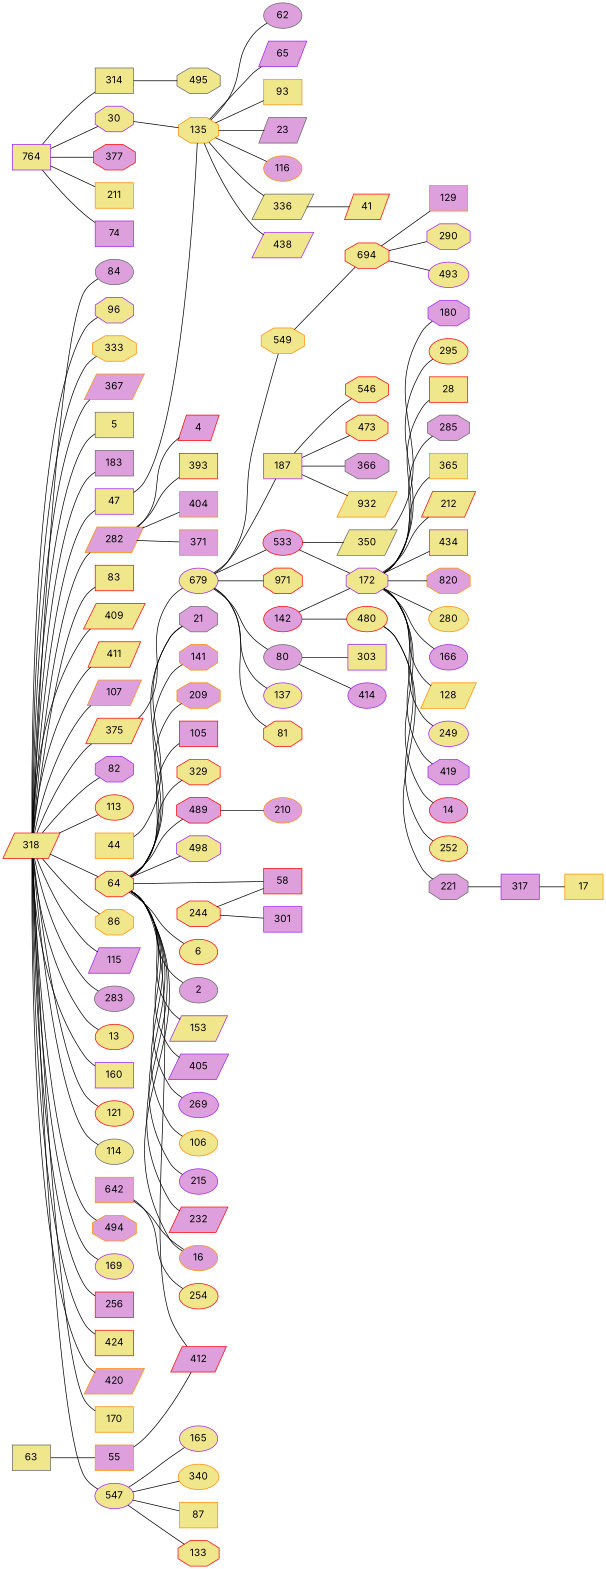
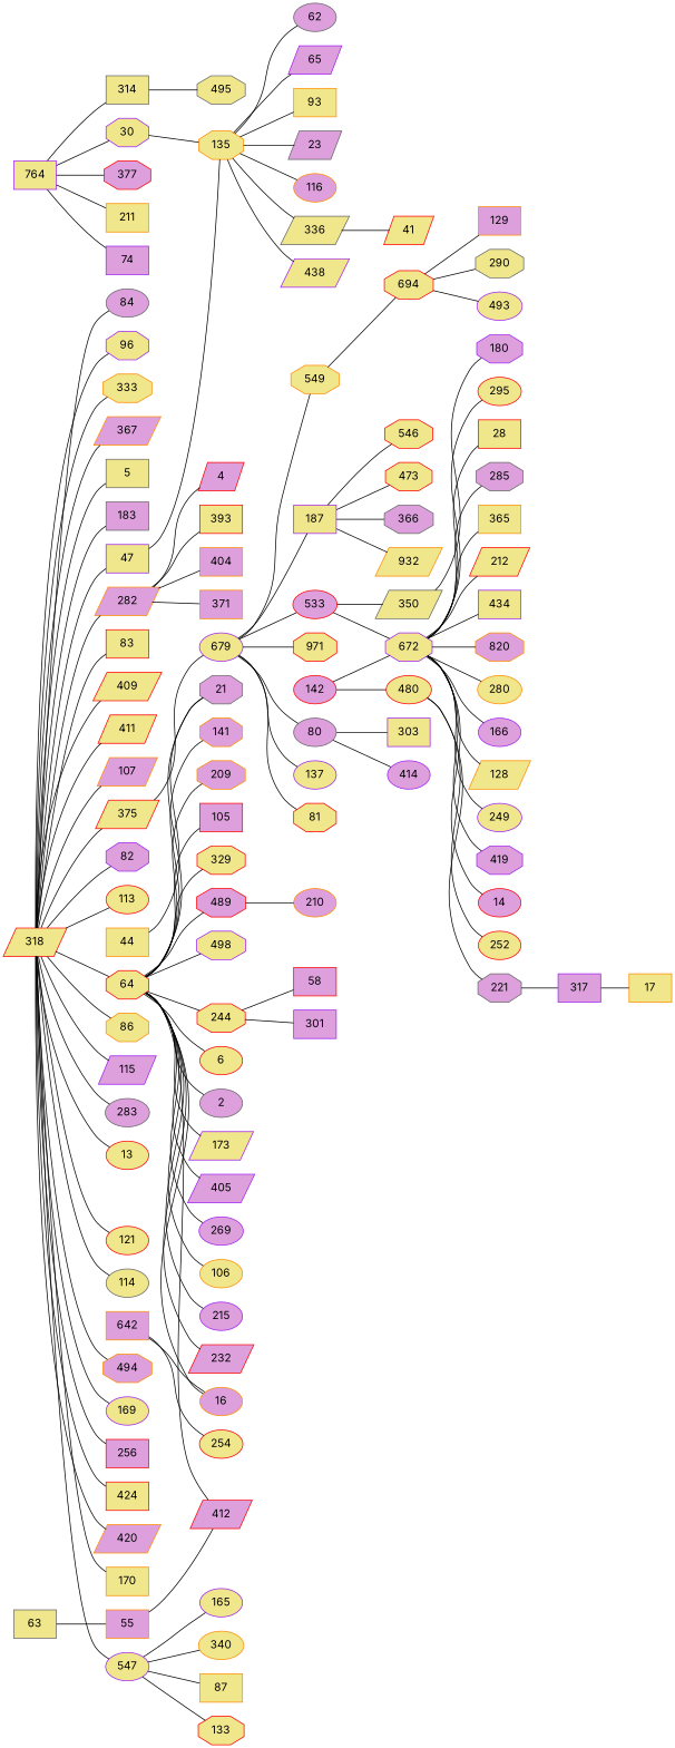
  graph {
    fontname=Inter
    rankdir=LR
    node [color=red fillcolor=khaki fontname=Inter level=1 shape=ellipse style=filled]
    edge [fontname=Inter]
    n1 [label=318 shape=parallelogram]
    n2 [color=purple label=547]
    n3 [label=121]
    n4 [color=gray40 label=114]
    n5 [color=darkorange fillcolor=plum label=494 shape=octagon]
    n6 [color=purple label=169]
    n7 [fillcolor=plum label=256 shape=box]
    n8 [label=424 shape=box]
    n9 [color=darkorange fillcolor=plum label=420 shape=parallelogram]
    n10 [color=darkorange label=170 shape=box]
    n11 [color=gray40 fillcolor=plum label=84]
    n12 [color=purple label=96 shape=octagon]
    n13 [color=darkorange label=333 shape=octagon]
    n14 [color=purple label=47 shape=box]
    n15 [label=83 shape=box]
    n16 [label=375 shape=parallelogram]
    n17 [label=409 shape=parallelogram]
    n18 [label=411 shape=parallelogram]
    n19 [color=darkorange fillcolor=plum label=107 shape=parallelogram]
    n20 [color=purple fillcolor=plum label=82 shape=octagon]
    n21 [label=113]
    n22 [label=64 shape=octagon]
    n23 [color=darkorange label=86 shape=octagon]
    n24 [color=purple fillcolor=plum label=115 shape=parallelogram]
    n25 [color=gray40 fillcolor=plum label=283]
    n26 [label=13]
    n27 [color=darkorange fillcolor=plum label=282 shape=parallelogram]
-   n28 [color=purple label=160 shape=box]
    n29 [color=darkorange fillcolor=plum label=367 shape=parallelogram]
    n30 [color=gray40 label=5 shape=box]
    n31 [color=gray40 fillcolor=plum label=183 shape=box]
    n32 [label=133 shape=octagon]
    n33 [color=darkorange label=340]
    n34 [color=darkorange label=87 shape=box]
    n35 [color=purple label=165]
    n36 [color=darkorange label=135 shape=octagon]
    n37 [color=purple label=679]
    n38 [color=darkorange fillcolor=plum label=209 shape=octagon]
    n39 [color=gray40 fillcolor=plum label=21 shape=octagon]
    n40 [fillcolor=plum label=105 shape=box]
    n41 [label=329 shape=octagon]
    n42 [fillcolor=plum label=489 shape=octagon]
    n43 [color=purple label=498 shape=octagon]
    n44 [label=244 shape=octagon]
    n45 [label=6]
    n46 [color=darkorange fillcolor=plum label=16]
    n47 [fillcolor=plum label=412 shape=parallelogram]
    n48 [color=gray40 fillcolor=plum label=2]
-   n49 [color=purple label=153 shape=parallelogram]
+   n49 [color=purple label=173 shape=parallelogram]
    n50 [color=purple fillcolor=plum label=405 shape=parallelogram]
    n51 [color=purple fillcolor=plum label=269]
    n52 [color=darkorange label=106]
    n53 [color=purple fillcolor=plum label=215]
    n54 [fillcolor=plum label=232 shape=parallelogram]
    n55 [color=darkorange fillcolor=plum label=141 shape=octagon]
    n56 [label=393 shape=box]
    n57 [color=darkorange fillcolor=plum label=404 shape=box]
    n58 [color=darkorange fillcolor=plum label=371 shape=box]
    n59 [fillcolor=plum label=4 shape=parallelogram]
    n60 [color=gray40 label=336 shape=parallelogram]
    n61 [color=purple label=438 shape=parallelogram]
    n62 [color=gray40 fillcolor=plum label=62]
    n63 [color=purple fillcolor=plum label=65 shape=parallelogram]
    n64 [color=darkorange label=93 shape=box]
    n65 [color=gray40 fillcolor=plum label=23 shape=parallelogram]
    n66 [color=darkorange fillcolor=plum label=116]
    n67 [color=purple label=187 shape=box]
    n68 [label=971 shape=octagon]
    n69 [color=gray40 fillcolor=plum label=80]
    n70 [color=purple label=137]
    n71 [label=81 shape=octagon]
    n72 [fillcolor=plum label=533]
    n73 [color=darkorange label=549 shape=octagon]
    n74 [color=darkorange fillcolor=plum label=210]
    n75 [fillcolor=plum label=58 shape=box]
    n76 [color=purple fillcolor=plum label=301 shape=box]
    n77 [color=darkorange label=932 shape=parallelogram]
    n78 [label=546 shape=octagon]
    n79 [label=473 shape=octagon]
    n80 [color=gray40 fillcolor=plum label=366 shape=octagon]
    n81 [color=purple fillcolor=plum label=414]
    n82 [color=purple label=303 shape=box]
-   n83 [color=purple label=172 shape=octagon]
+   n83 [color=purple label=672 shape=octagon]
    n84 [color=gray40 label=350 shape=parallelogram]
    n85 [label=694 shape=octagon]
    n86 [color=purple fillcolor=plum label=166]
    n87 [color=darkorange label=128 shape=parallelogram]
    n88 [color=purple label=249]
    n89 [color=purple fillcolor=plum label=419 shape=octagon]
    n90 [fillcolor=plum label=14]
    n91 [label=295]
    n92 [label=28 shape=box]
    n93 [color=gray40 fillcolor=plum label=285 shape=octagon]
    n94 [color=darkorange label=365 shape=box]
    n95 [label=212 shape=parallelogram]
    n96 [color=purple label=434 shape=box]
    n97 [color=darkorange fillcolor=plum label=820 shape=octagon]
    n98 [color=darkorange label=280]
    n99 [color=purple fillcolor=plum label=180 shape=octagon]
    n100 [color=darkorange fillcolor=plum label=129 shape=box]
-   n101 [color=purple label=290 shape=octagon]
+   n101 [color=gray40 label=290 shape=octagon]
    n102 [color=purple label=493]
    n103 [fillcolor=plum label=142]
    n104 [label=480]
    n105 [label=252]
    n106 [color=gray40 fillcolor=plum label=221 shape=octagon]
    n107 [color=purple fillcolor=plum label=317 shape=box]
    n108 [color=purple label=764 shape=box]
    n109 [color=purple label=30 shape=octagon]
    n110 [color=purple fillcolor=plum label=74 shape=box]
    n111 [color=gray40 label=314 shape=box]
    n112 [fillcolor=plum label=377 shape=octagon]
    n113 [color=darkorange label=211 shape=box]
    n114 [color=gray40 label=495 shape=octagon]
    n115 [label=41 shape=parallelogram]
    n116 [color=darkorange label=44 shape=box]
    n117 [color=darkorange label=17 shape=box]
    n118 [color=gray40 label=63 shape=box]
    n119 [color=darkorange fillcolor=plum label=55 shape=box]
    n120 [color=darkorange fillcolor=plum label=642 shape=box]
    n121 [label=254]
    n1 -- n2
    n1 -- n3
    n1 -- n4
    n1 -- n5
    n1 -- n6
    n1 -- n7
    n1 -- n8
    n1 -- n9
    n1 -- n10
    n1 -- n11
    n1 -- n12
    n1 -- n13
    n1 -- n14
    n1 -- n15
    n1 -- n16
    n1 -- n17
    n1 -- n18
    n1 -- n19
    n1 -- n20
    n1 -- n21
    n1 -- n22
    n1 -- n23
    n1 -- n24
    n1 -- n25
    n1 -- n26
    n1 -- n27
-   n1 -- n28
    n1 -- n29
    n1 -- n30
    n1 -- n31
    n2 -- n32
    n2 -- n33
    n2 -- n34
    n2 -- n35
    n14 -- n36
    n16 -- n37
    n22 -- n38
    n22 -- n39
    n22 -- n40
    n22 -- n41
    n22 -- n42
    n22 -- n43
-   n22 -- n75
+   n22 -- n44
    n22 -- n45
    n22 -- n46
    n22 -- n47
    n22 -- n48
    n22 -- n49
    n22 -- n50
    n22 -- n51
    n22 -- n52
    n22 -- n53
    n22 -- n54
    n22 -- n55
    n27 -- n56
    n27 -- n57
    n27 -- n58
    n27 -- n59
    n36 -- n60
    n36 -- n61
    n36 -- n62
    n36 -- n63
    n36 -- n64
    n36 -- n65
    n36 -- n66
    n37 -- n67
    n37 -- n68
    n37 -- n69
    n37 -- n70
    n37 -- n71
    n37 -- n72
    n37 -- n73
    n42 -- n74
    n44 -- n75
    n44 -- n76
    n60 -- n115
    n67 -- n77
    n67 -- n78
    n67 -- n79
    n67 -- n80
    n69 -- n81
    n69 -- n82
    n72 -- n83
    n72 -- n84
    n73 -- n85
    n83 -- n86
    n83 -- n87
    n83 -- n88
    n83 -- n89
    n83 -- n90
    n83 -- n91
    n83 -- n92
    n83 -- n93
    n83 -- n94
    n83 -- n95
    n83 -- n96
    n83 -- n97
    n83 -- n98
    n84 -- n99
    n85 -- n100
    n85 -- n101
    n85 -- n102
    n103 -- n83
    n103 -- n104
    n104 -- n105
    n104 -- n106
    n106 -- n107
    n107 -- n117
    n108 -- n109
    n108 -- n110
    n108 -- n111
    n108 -- n112
    n108 -- n113
    n109 -- n36
    n111 -- n114
    n116 -- n39
    n118 -- n119
    n119 -- n47
    n120 -- n46
    n120 -- n121
  }
